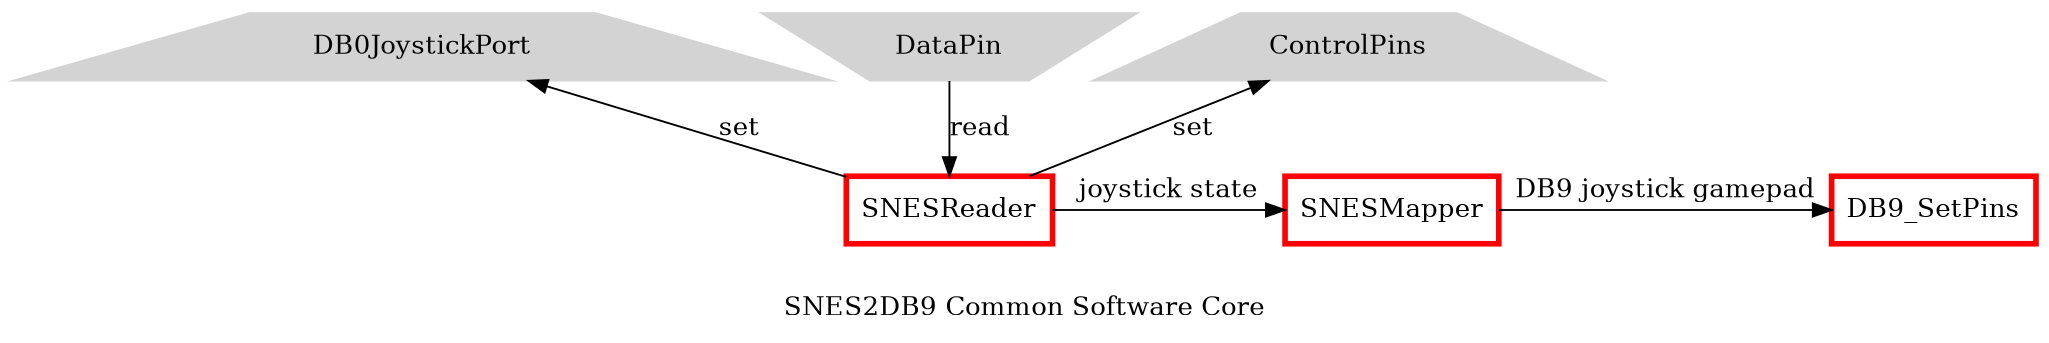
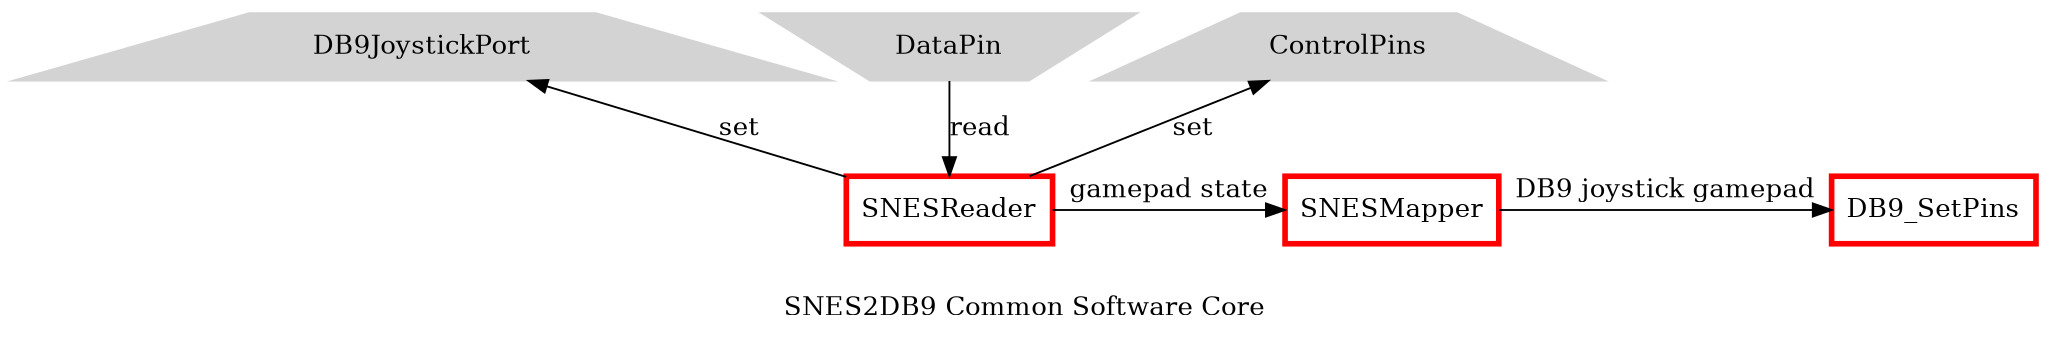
  digraph {
    label="SNES2DB9 Common Software Core"
    node [color=lightgrey shape=polygon]
-   DB9JoystickPort [distortion=-.7 sides=4 style=filled label=DB0JoystickPort]
+   DB9JoystickPort [distortion=-.7 sides=4 style=filled]
    ControlPins [distortion=-.7 sides=4 style=filled]
    DataPin [distortion=.7 sides=4 style=filled]
    SNESReader [color=red penwidth=3 shape=box]
    SNESMapper [color=red penwidth=3 shape=box]
    DB9_SetPins [color=red penwidth=3 shape=box]
    subgraph sub_1 {
      rank=same
      DB9JoystickPort
      ControlPins
      DataPin
    }
    subgraph sub_2 {
      rank=same
      SNESReader
      SNESMapper
      DB9_SetPins
    }
    DataPin -> SNESReader [label=read]
    SNESReader -> DB9JoystickPort [label=set]
    SNESReader -> ControlPins [label=set]
-   SNESReader -> SNESMapper [label="joystick state"]
+   SNESReader -> SNESMapper [label="gamepad state"]
    SNESMapper -> DB9_SetPins [label="DB9 joystick gamepad"]
  }
